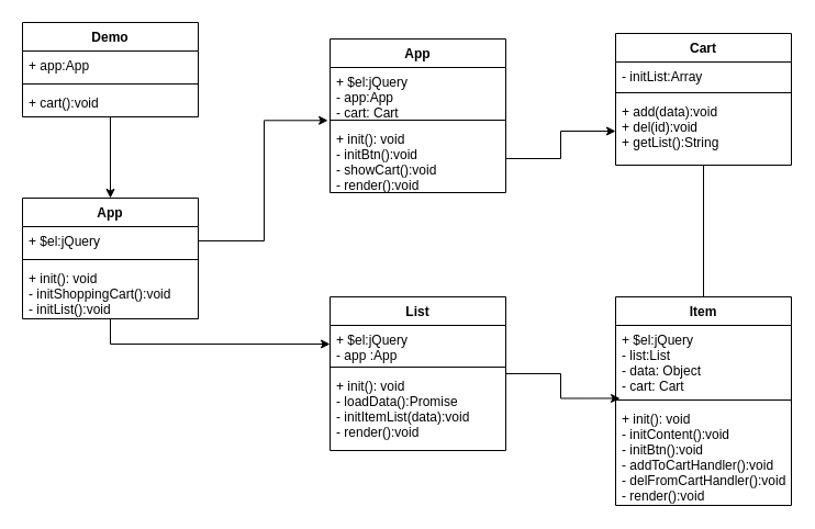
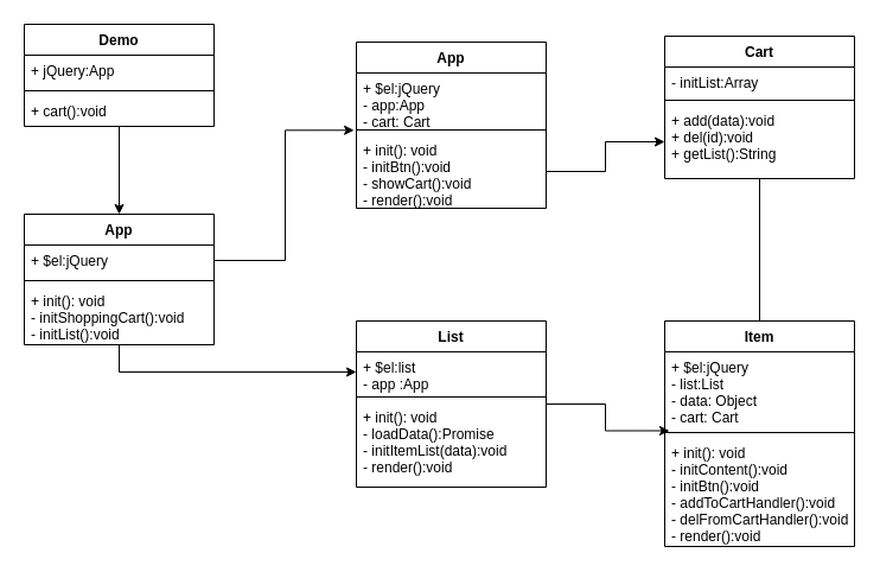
  <mxCell id="0" />
  <mxCell id="1" parent="0" />
  <mxCell id="2" style="edgeStyle=orthogonalEdgeStyle;rounded=0;orthogonalLoop=1;jettySize=auto;html=1;entryX=0.5;entryY=0;entryDx=0;entryDy=0;" edge="1" parent="1" source="3" target="8"><mxGeometry relative="1" as="geometry" /></mxCell>
  <mxCell id="3" value="Demo" style="swimlane;fontStyle=1;align=center;verticalAlign=top;childLayout=stackLayout;horizontal=1;startSize=26;horizontalStack=0;resizeParent=1;resizeParentMax=0;resizeLast=0;collapsible=1;marginBottom=0;" vertex="1" parent="1"><mxGeometry x="20" y="20" width="160" height="86" as="geometry" /></mxCell>
- <mxCell id="4" value="+ app:App" style="text;strokeColor=none;fillColor=none;align=left;verticalAlign=top;spacingLeft=4;spacingRight=4;overflow=hidden;rotatable=0;points=[[0,0.5],[1,0.5]];portConstraint=eastwest;" vertex="1" parent="3"><mxGeometry y="26" width="160" height="26" as="geometry" /></mxCell>
+ <mxCell id="4" value="+ jQuery:App" style="text;strokeColor=none;fillColor=none;align=left;verticalAlign=top;spacingLeft=4;spacingRight=4;overflow=hidden;rotatable=0;points=[[0,0.5],[1,0.5]];portConstraint=eastwest;" vertex="1" parent="3"><mxGeometry y="26" width="160" height="26" as="geometry" /></mxCell>
  <mxCell id="5" value="" style="line;strokeWidth=1;fillColor=none;align=left;verticalAlign=middle;spacingTop=-1;spacingLeft=3;spacingRight=3;rotatable=0;labelPosition=right;points=[];portConstraint=eastwest;" vertex="1" parent="3"><mxGeometry y="52" width="160" height="8" as="geometry" /></mxCell>
  <mxCell id="6" value="+ cart():void" style="text;strokeColor=none;fillColor=none;align=left;verticalAlign=top;spacingLeft=4;spacingRight=4;overflow=hidden;rotatable=0;points=[[0,0.5],[1,0.5]];portConstraint=eastwest;" vertex="1" parent="3"><mxGeometry y="60" width="160" height="26" as="geometry" /></mxCell>
  <mxCell id="7" style="edgeStyle=orthogonalEdgeStyle;rounded=0;orthogonalLoop=1;jettySize=auto;html=1;entryX=0;entryY=0.5;entryDx=0;entryDy=0;" edge="1" parent="1" source="8" target="14"><mxGeometry relative="1" as="geometry" /></mxCell>
  <mxCell id="8" value="App" style="swimlane;fontStyle=1;align=center;verticalAlign=top;childLayout=stackLayout;horizontal=1;startSize=26;horizontalStack=0;resizeParent=1;resizeParentMax=0;resizeLast=0;collapsible=1;marginBottom=0;" vertex="1" parent="1"><mxGeometry x="20" y="180" width="160" height="110" as="geometry" /></mxCell>
  <mxCell id="9" value="+ $el:jQuery" style="text;strokeColor=none;fillColor=none;align=left;verticalAlign=top;spacingLeft=4;spacingRight=4;overflow=hidden;rotatable=0;points=[[0,0.5],[1,0.5]];portConstraint=eastwest;" vertex="1" parent="8"><mxGeometry y="26" width="160" height="26" as="geometry" /></mxCell>
  <mxCell id="10" value="" style="line;strokeWidth=1;fillColor=none;align=left;verticalAlign=middle;spacingTop=-1;spacingLeft=3;spacingRight=3;rotatable=0;labelPosition=right;points=[];portConstraint=eastwest;" vertex="1" parent="8"><mxGeometry y="52" width="160" height="8" as="geometry" /></mxCell>
  <mxCell id="11" value="+ init(): void&#10;- initShoppingCart():void&#10;- initList():void" style="text;strokeColor=none;fillColor=none;align=left;verticalAlign=top;spacingLeft=4;spacingRight=4;overflow=hidden;rotatable=0;points=[[0,0.5],[1,0.5]];portConstraint=eastwest;" vertex="1" parent="8"><mxGeometry y="60" width="160" height="50" as="geometry" /></mxCell>
  <mxCell id="12" style="edgeStyle=orthogonalEdgeStyle;rounded=0;orthogonalLoop=1;jettySize=auto;html=1;entryX=0.025;entryY=-0.06;entryDx=0;entryDy=0;entryPerimeter=0;" edge="1" parent="1" source="13" target="21"><mxGeometry relative="1" as="geometry" /></mxCell>
  <mxCell id="13" value="List" style="swimlane;fontStyle=1;align=center;verticalAlign=top;childLayout=stackLayout;horizontal=1;startSize=26;horizontalStack=0;resizeParent=1;resizeParentMax=0;resizeLast=0;collapsible=1;marginBottom=0;" vertex="1" parent="1"><mxGeometry x="300" y="270" width="160" height="140" as="geometry" /></mxCell>
- <mxCell id="14" value="+ $el:jQuery&#10;- app :App" style="text;strokeColor=none;fillColor=none;align=left;verticalAlign=top;spacingLeft=4;spacingRight=4;overflow=hidden;rotatable=0;points=[[0,0.5],[1,0.5]];portConstraint=eastwest;" vertex="1" parent="13"><mxGeometry y="26" width="160" height="34" as="geometry" /></mxCell>
+ <mxCell id="14" value="+ $el:list&#10;- app :App" style="text;strokeColor=none;fillColor=none;align=left;verticalAlign=top;spacingLeft=4;spacingRight=4;overflow=hidden;rotatable=0;points=[[0,0.5],[1,0.5]];portConstraint=eastwest;" vertex="1" parent="13"><mxGeometry y="26" width="160" height="34" as="geometry" /></mxCell>
  <mxCell id="15" value="" style="line;strokeWidth=1;fillColor=none;align=left;verticalAlign=middle;spacingTop=-1;spacingLeft=3;spacingRight=3;rotatable=0;labelPosition=right;points=[];portConstraint=eastwest;" vertex="1" parent="13"><mxGeometry y="60" width="160" height="8" as="geometry" /></mxCell>
  <mxCell id="16" value="+ init(): void&#10;- loadData():Promise&#10;- initItemList(data):void&#10;- render():void" style="text;strokeColor=none;fillColor=none;align=left;verticalAlign=top;spacingLeft=4;spacingRight=4;overflow=hidden;rotatable=0;points=[[0,0.5],[1,0.5]];portConstraint=eastwest;" vertex="1" parent="13"><mxGeometry y="68" width="160" height="72" as="geometry" /></mxCell>
  <mxCell id="17" style="edgeStyle=orthogonalEdgeStyle;rounded=0;orthogonalLoop=1;jettySize=auto;html=1;entryX=0.5;entryY=1;entryDx=0;entryDy=0;endArrow=none;" edge="1" parent="1" source="18" target="22"><mxGeometry relative="1" as="geometry" /></mxCell>
  <mxCell id="18" value="Item" style="swimlane;fontStyle=1;align=center;verticalAlign=top;childLayout=stackLayout;horizontal=1;startSize=26;horizontalStack=0;resizeParent=1;resizeParentMax=0;resizeLast=0;collapsible=1;marginBottom=0;" vertex="1" parent="1"><mxGeometry x="560" y="270" width="160" height="190" as="geometry"><mxRectangle x="570" y="270" width="60" height="26" as="alternateBounds" /></mxGeometry></mxCell>
  <mxCell id="19" value="+ $el:jQuery&#10;- list:List&#10;- data: Object&#10;- cart: Cart&#10;" style="text;strokeColor=none;fillColor=none;align=left;verticalAlign=top;spacingLeft=4;spacingRight=4;overflow=hidden;rotatable=0;points=[[0,0.5],[1,0.5]];portConstraint=eastwest;" vertex="1" parent="18"><mxGeometry y="26" width="160" height="64" as="geometry" /></mxCell>
  <mxCell id="20" value="" style="line;strokeWidth=1;fillColor=none;align=left;verticalAlign=middle;spacingTop=-1;spacingLeft=3;spacingRight=3;rotatable=0;labelPosition=right;points=[];portConstraint=eastwest;" vertex="1" parent="18"><mxGeometry y="90" width="160" height="8" as="geometry" /></mxCell>
  <mxCell id="21" value="+ init(): void&#10;- initContent():void&#10;- initBtn():void&#10;- addToCartHandler():void&#10;- delFromCartHandler():void&#10;- render():void" style="text;strokeColor=none;fillColor=none;align=left;verticalAlign=top;spacingLeft=4;spacingRight=4;overflow=hidden;rotatable=0;points=[[0,0.5],[1,0.5]];portConstraint=eastwest;" vertex="1" parent="18"><mxGeometry y="98" width="160" height="92" as="geometry" /></mxCell>
  <mxCell id="22" value="Cart" style="swimlane;fontStyle=1;align=center;verticalAlign=top;childLayout=stackLayout;horizontal=1;startSize=26;horizontalStack=0;resizeParent=1;resizeParentMax=0;resizeLast=0;collapsible=1;marginBottom=0;" vertex="1" parent="1"><mxGeometry x="560" y="30" width="160" height="120" as="geometry" /></mxCell>
  <mxCell id="23" value="- initList:Array" style="text;strokeColor=none;fillColor=none;align=left;verticalAlign=top;spacingLeft=4;spacingRight=4;overflow=hidden;rotatable=0;points=[[0,0.5],[1,0.5]];portConstraint=eastwest;" vertex="1" parent="22"><mxGeometry y="26" width="160" height="24" as="geometry" /></mxCell>
  <mxCell id="24" value="" style="line;strokeWidth=1;fillColor=none;align=left;verticalAlign=middle;spacingTop=-1;spacingLeft=3;spacingRight=3;rotatable=0;labelPosition=right;points=[];portConstraint=eastwest;" vertex="1" parent="22"><mxGeometry y="50" width="160" height="8" as="geometry" /></mxCell>
  <mxCell id="25" value="+ add(data):void&#10;+ del(id):void&#10;+ getList():String" style="text;strokeColor=none;fillColor=none;align=left;verticalAlign=top;spacingLeft=4;spacingRight=4;overflow=hidden;rotatable=0;points=[[0,0.5],[1,0.5]];portConstraint=eastwest;" vertex="1" parent="22"><mxGeometry y="58" width="160" height="62" as="geometry" /></mxCell>
  <mxCell id="26" value="App" style="swimlane;fontStyle=1;align=center;verticalAlign=top;childLayout=stackLayout;horizontal=1;startSize=26;horizontalStack=0;resizeParent=1;resizeParentMax=0;resizeLast=0;collapsible=1;marginBottom=0;" vertex="1" parent="1"><mxGeometry x="300" y="35" width="160" height="140" as="geometry" /></mxCell>
  <mxCell id="27" value="+ $el:jQuery&#10;- app:App&#10;- cart: Cart" style="text;strokeColor=none;fillColor=none;align=left;verticalAlign=top;spacingLeft=4;spacingRight=4;overflow=hidden;rotatable=0;points=[[0,0.5],[1,0.5]];portConstraint=eastwest;" vertex="1" parent="26"><mxGeometry y="26" width="160" height="44" as="geometry" /></mxCell>
  <mxCell id="28" value="" style="line;strokeWidth=1;fillColor=none;align=left;verticalAlign=middle;spacingTop=-1;spacingLeft=3;spacingRight=3;rotatable=0;labelPosition=right;points=[];portConstraint=eastwest;" vertex="1" parent="26"><mxGeometry y="70" width="160" height="8" as="geometry" /></mxCell>
  <mxCell id="29" value="+ init(): void&#10;- initBtn():void&#10;- showCart():void&#10;- render():void" style="text;strokeColor=none;fillColor=none;align=left;verticalAlign=top;spacingLeft=4;spacingRight=4;overflow=hidden;rotatable=0;points=[[0,0.5],[1,0.5]];portConstraint=eastwest;" vertex="1" parent="26"><mxGeometry y="78" width="160" height="62" as="geometry" /></mxCell>
  <mxCell id="30" style="edgeStyle=orthogonalEdgeStyle;rounded=0;orthogonalLoop=1;jettySize=auto;html=1;exitX=1;exitY=0.5;exitDx=0;exitDy=0;entryX=-0.012;entryY=-0.06;entryDx=0;entryDy=0;entryPerimeter=0;" edge="1" parent="1" source="9" target="29"><mxGeometry relative="1" as="geometry" /></mxCell>
  <mxCell id="31" style="edgeStyle=orthogonalEdgeStyle;rounded=0;orthogonalLoop=1;jettySize=auto;html=1;" edge="1" parent="1" source="29" target="25"><mxGeometry relative="1" as="geometry" /></mxCell>
